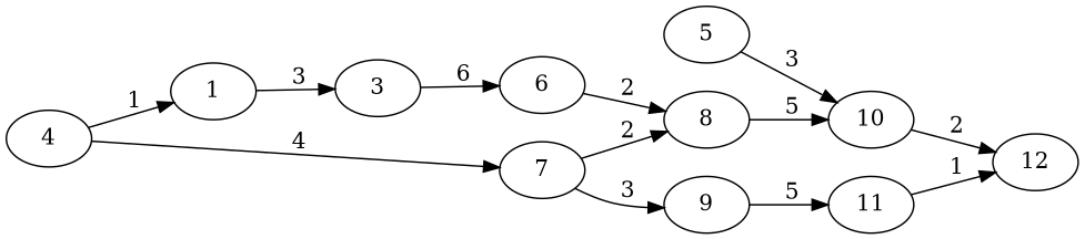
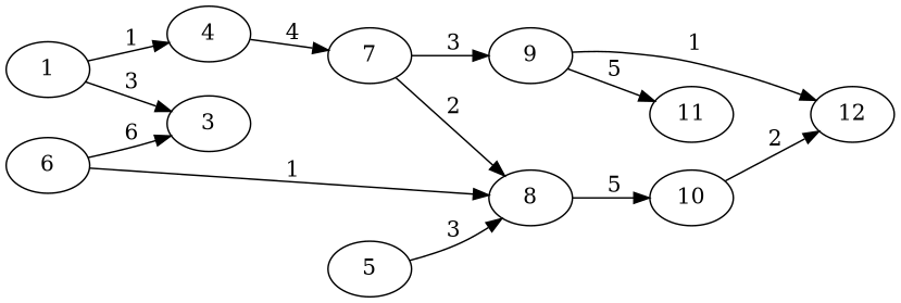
  strict digraph {
    rankdir=LR
    1
    3
    4
    6
    7
    5
    8
    9
    10
    11
    12
    1 -> 3 [label=" 3"]
-   4 -> 1 [label=" 1"]
-   3 -> 6 [label=" 6"]
+   1 -> 4 [label=" 1"]
+   6 -> 3 [label=" 6"]
    4 -> 7 [label=" 4"]
-   6 -> 8 [label=" 2"]
+   6 -> 8 [label=" 1"]
    7 -> 8 [label=" 2"]
    7 -> 9 [label=" 3"]
-   5 -> 10 [label=" 3"]
+   5 -> 8 [label=" 3"]
    8 -> 10 [label=" 5"]
    9 -> 11 [label=" 5"]
    10 -> 12 [label=" 2"]
-   11 -> 12 [label=" 1"]
+   9 -> 12 [label=" 1"]
  }
